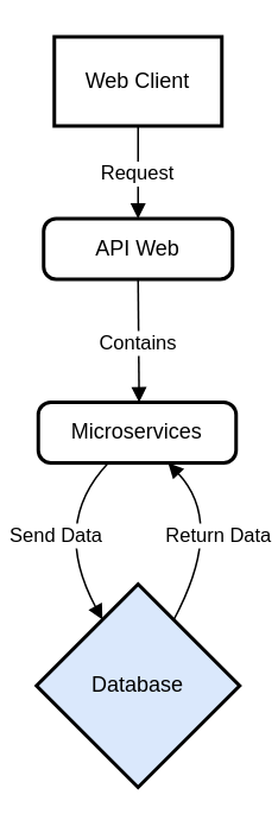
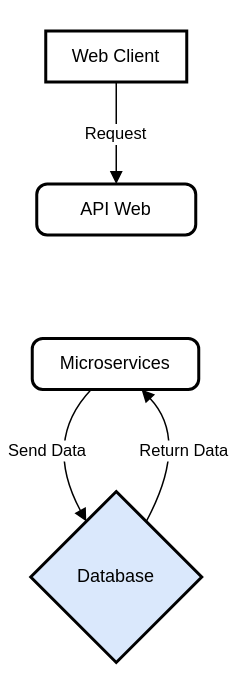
  <mxCell id="0" />
  <mxCell id="1" parent="0" />
- <mxCell id="2" value="Web Client" style="whiteSpace=wrap;strokeWidth=2;" vertex="1" parent="1"><mxGeometry x="30" y="20" width="94" height="50" as="geometry" /></mxCell>
+ <mxCell id="2" value="Web Client" style="whiteSpace=wrap;strokeWidth=2;" vertex="1" parent="1"><mxGeometry x="30" width="94" height="34" as="geometry" y="20" /></mxCell>
  <mxCell id="3" value="API Web" style="rounded=1;absoluteArcSize=1;arcSize=14;whiteSpace=wrap;strokeWidth=2;" vertex="1" parent="1"><mxGeometry x="24" y="122" width="106" height="34" as="geometry" /></mxCell>
  <mxCell id="4" value="Microservices" style="rounded=1;absoluteArcSize=1;arcSize=14;whiteSpace=wrap;strokeWidth=2;" vertex="1" parent="1"><mxGeometry x="21" y="225" width="111" height="34" as="geometry" /></mxCell>
  <mxCell id="5" value="Database" style="rhombus;strokeWidth=2;whiteSpace=wrap;fillColor=#dae8fc;" vertex="1" parent="1"><mxGeometry x="20" y="327" width="114" height="114" as="geometry" /></mxCell>
  <mxCell id="6" value="Request" style="curved=1;startArrow=none;endArrow=block;exitX=0.5;exitY=0.99;entryX=0.5;entryY=0.01;" edge="1" parent="1" source="2" target="3"><mxGeometry relative="1" as="geometry"><Array as="points" /></mxGeometry></mxCell>
- <mxCell id="7" value="Contains" style="curved=1;startArrow=none;endArrow=block;exitX=0.5;exitY=1;entryX=0.51;entryY=-0.01;" edge="1" parent="1" source="3" target="4"><mxGeometry relative="1" as="geometry"><Array as="points" /></mxGeometry></mxCell>
  <mxCell id="8" value="Send Data" style="curved=1;startArrow=none;endArrow=block;exitX=0.36;exitY=0.98;entryX=0.23;entryY=0;" edge="1" parent="1" source="4" target="5"><mxGeometry relative="1" as="geometry"><Array as="points"><mxPoint x="28" y="293" /></Array></mxGeometry></mxCell>
  <mxCell id="9" value="Return Data" style="curved=1;startArrow=none;endArrow=block;exitX=0.77;exitY=0;entryX=0.65;entryY=0.98;" edge="1" parent="1" source="5" target="4"><mxGeometry relative="1" as="geometry"><Array as="points"><mxPoint x="126" y="293" /></Array></mxGeometry></mxCell>
